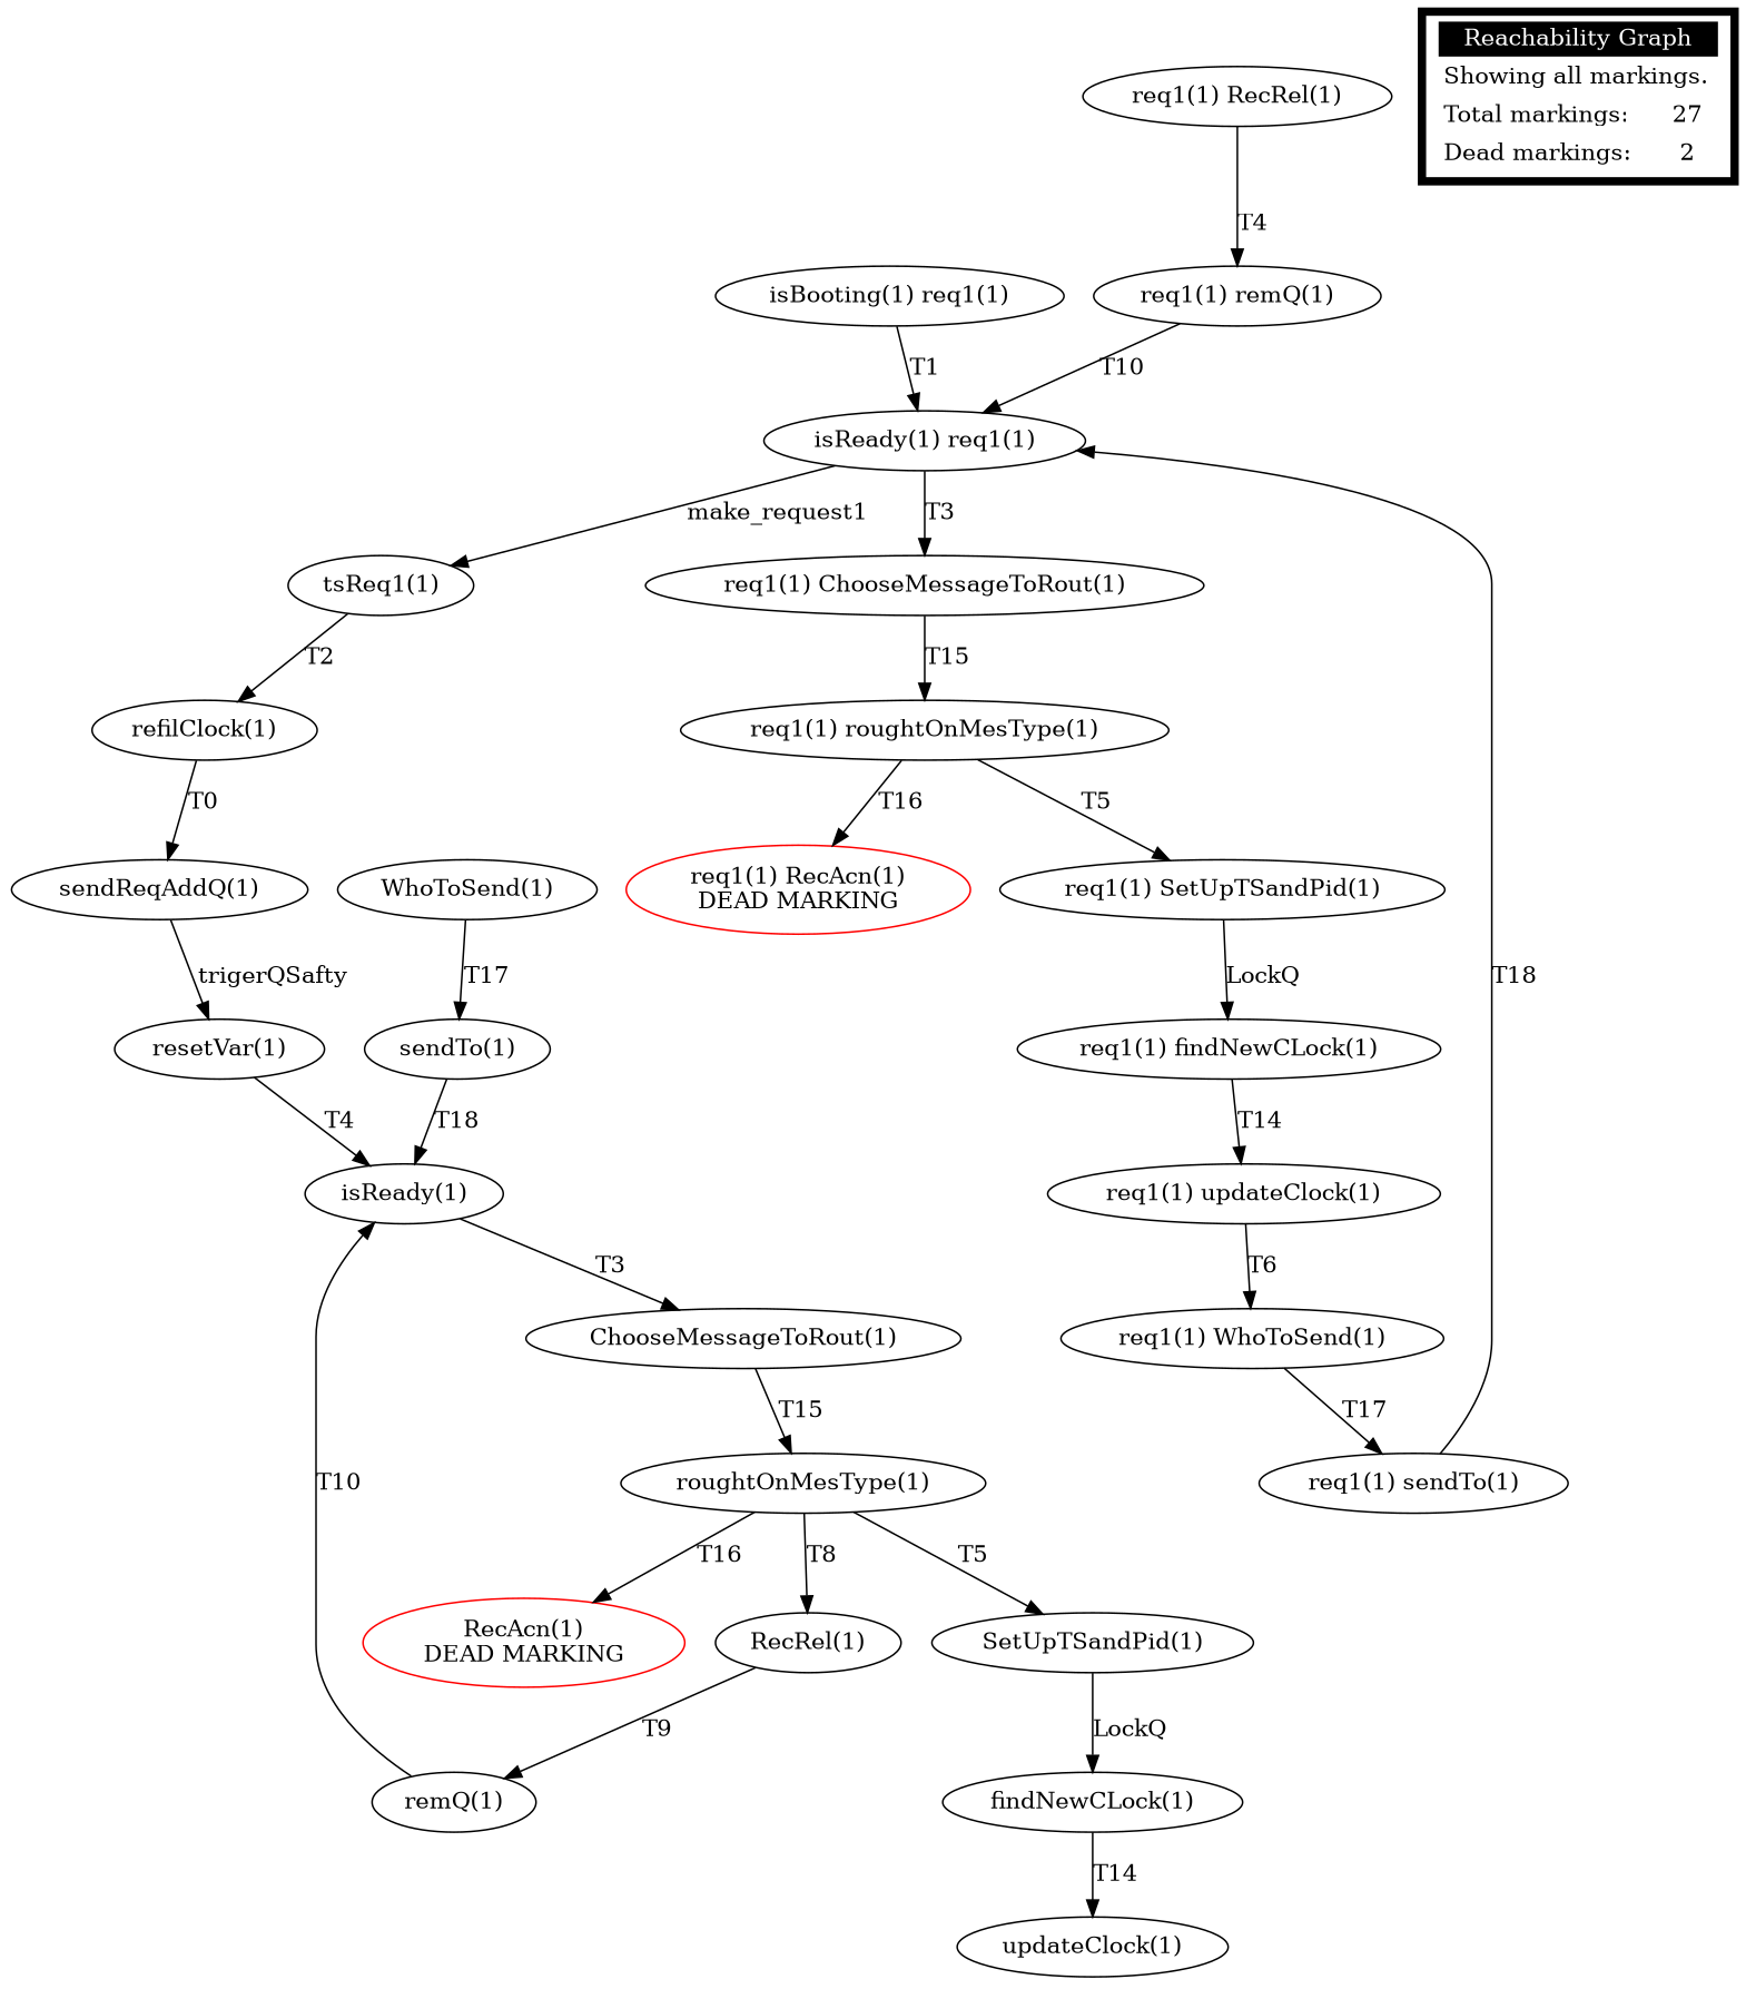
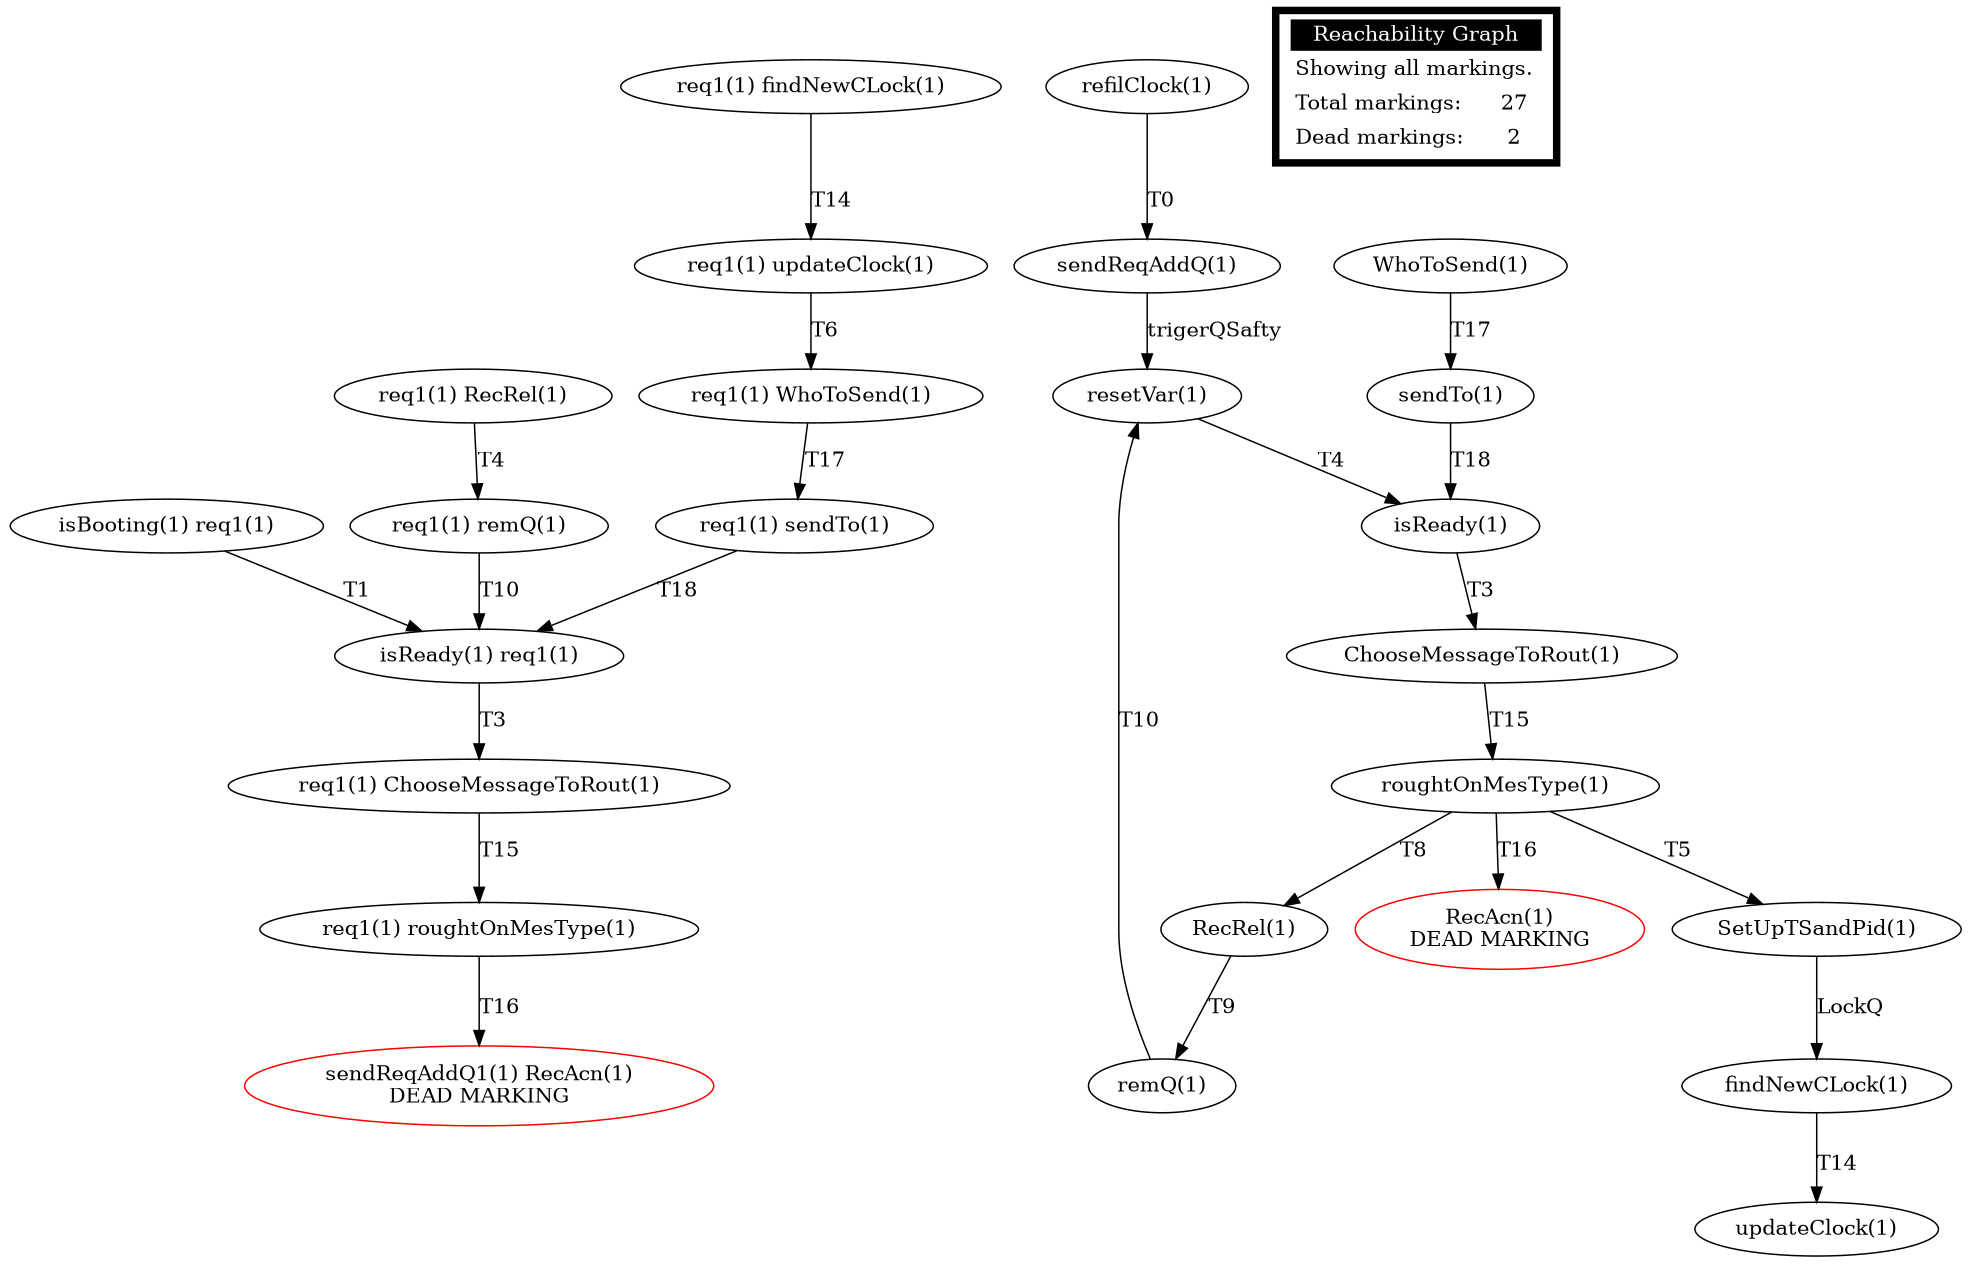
  digraph {
    n1 [label="isBooting(1) req1(1)\n"]
    n2 [label="isReady(1) req1(1)\n"]
-   n3 [label="tsReq1(1)\n"]
    n4 [label="req1(1) ChooseMessageToRout(1)\n"]
    n5 [label="refilClock(1)\n"]
    n6 [label="req1(1) roughtOnMesType(1)\n"]
    n7 [label="sendReqAddQ(1)\n"]
-   n8 [label="req1(1) SetUpTSandPid(1)\n"]
-   n9 [color=red label="req1(1) RecAcn(1)\nDEAD MARKING\n"]
+   n9 [color=red label="sendReqAddQ1(1) RecAcn(1)\nDEAD MARKING\n"]
    n10 [label="resetVar(1)\n"]
    n11 [label="req1(1) findNewCLock(1)\n"]
    n12 [label="req1(1) RecRel(1)\n"]
    n13 [label="req1(1) remQ(1)\n"]
    n14 [label="isReady(1)\n"]
    n15 [label="req1(1) updateClock(1)\n"]
    n16 [label="ChooseMessageToRout(1)\n"]
    n17 [label="req1(1) WhoToSend(1)\n"]
    n18 [label="roughtOnMesType(1)\n"]
    n19 [label="req1(1) sendTo(1)\n"]
    n20 [label="SetUpTSandPid(1)\n"]
    n21 [label="RecRel(1)\n"]
    n22 [color=red label="RecAcn(1)\nDEAD MARKING\n"]
    n23 [label="findNewCLock(1)\n"]
    n24 [label="remQ(1)\n"]
    n25 [label="updateClock(1)\n"]
    n26 [label="WhoToSend(1)\n"]
    n27 [label="sendTo(1)\n"]
    n28 [fillcolor=white label=<<table border="0" cellborder="0" cellpadding="3" bgcolor="white"><tr><td bgcolor="black" align="center" colspan="2"><font color="white">Reachability Graph</font></td></tr><tr><td align="left" colspan="2">Showing all markings.</td></tr><tr><td align="left">Total markings:</td><td>27</td></tr><tr><td align="left">Dead markings:</td><td>2</td></tr></table>> penwidth=5 shape=box style="filled, bold"]
    n1 -> n2 [label=T1]
-   n2 -> n3 [label=<make_request1>]
    n2 -> n4 [label=T3]
-   n3 -> n5 [label=T2]
    n4 -> n6 [label=<T15>]
    n5 -> n7 [label=<T0>]
-   n6 -> n8 [label=T5]
    n6 -> n9 [label=<T16>]
    n7 -> n10 [label=<trigerQSafty>]
-   n8 -> n11 [label=<LockQ>]
    n10 -> n14 [label=T4]
    n11 -> n15 [label=T14]
    n12 -> n13 [label=T4]
    n13 -> n2 [label=<T10>]
    n14 -> n16 [label=T3]
    n15 -> n17 [label=T6]
    n16 -> n18 [label=<T15>]
    n17 -> n19 [label=T17]
    n18 -> n20 [label=T5]
    n18 -> n21 [label=T8]
    n18 -> n22 [label=<T16>]
    n19 -> n2 [label=T18]
    n20 -> n23 [label=<LockQ>]
    n21 -> n24 [label=T9]
    n23 -> n25 [label=T14]
-   n24 -> n14 [label=<T10>]
+   n24 -> n10 [label=<T10>]
    n26 -> n27 [label=T17]
    n27 -> n14 [label=T18]
  }
